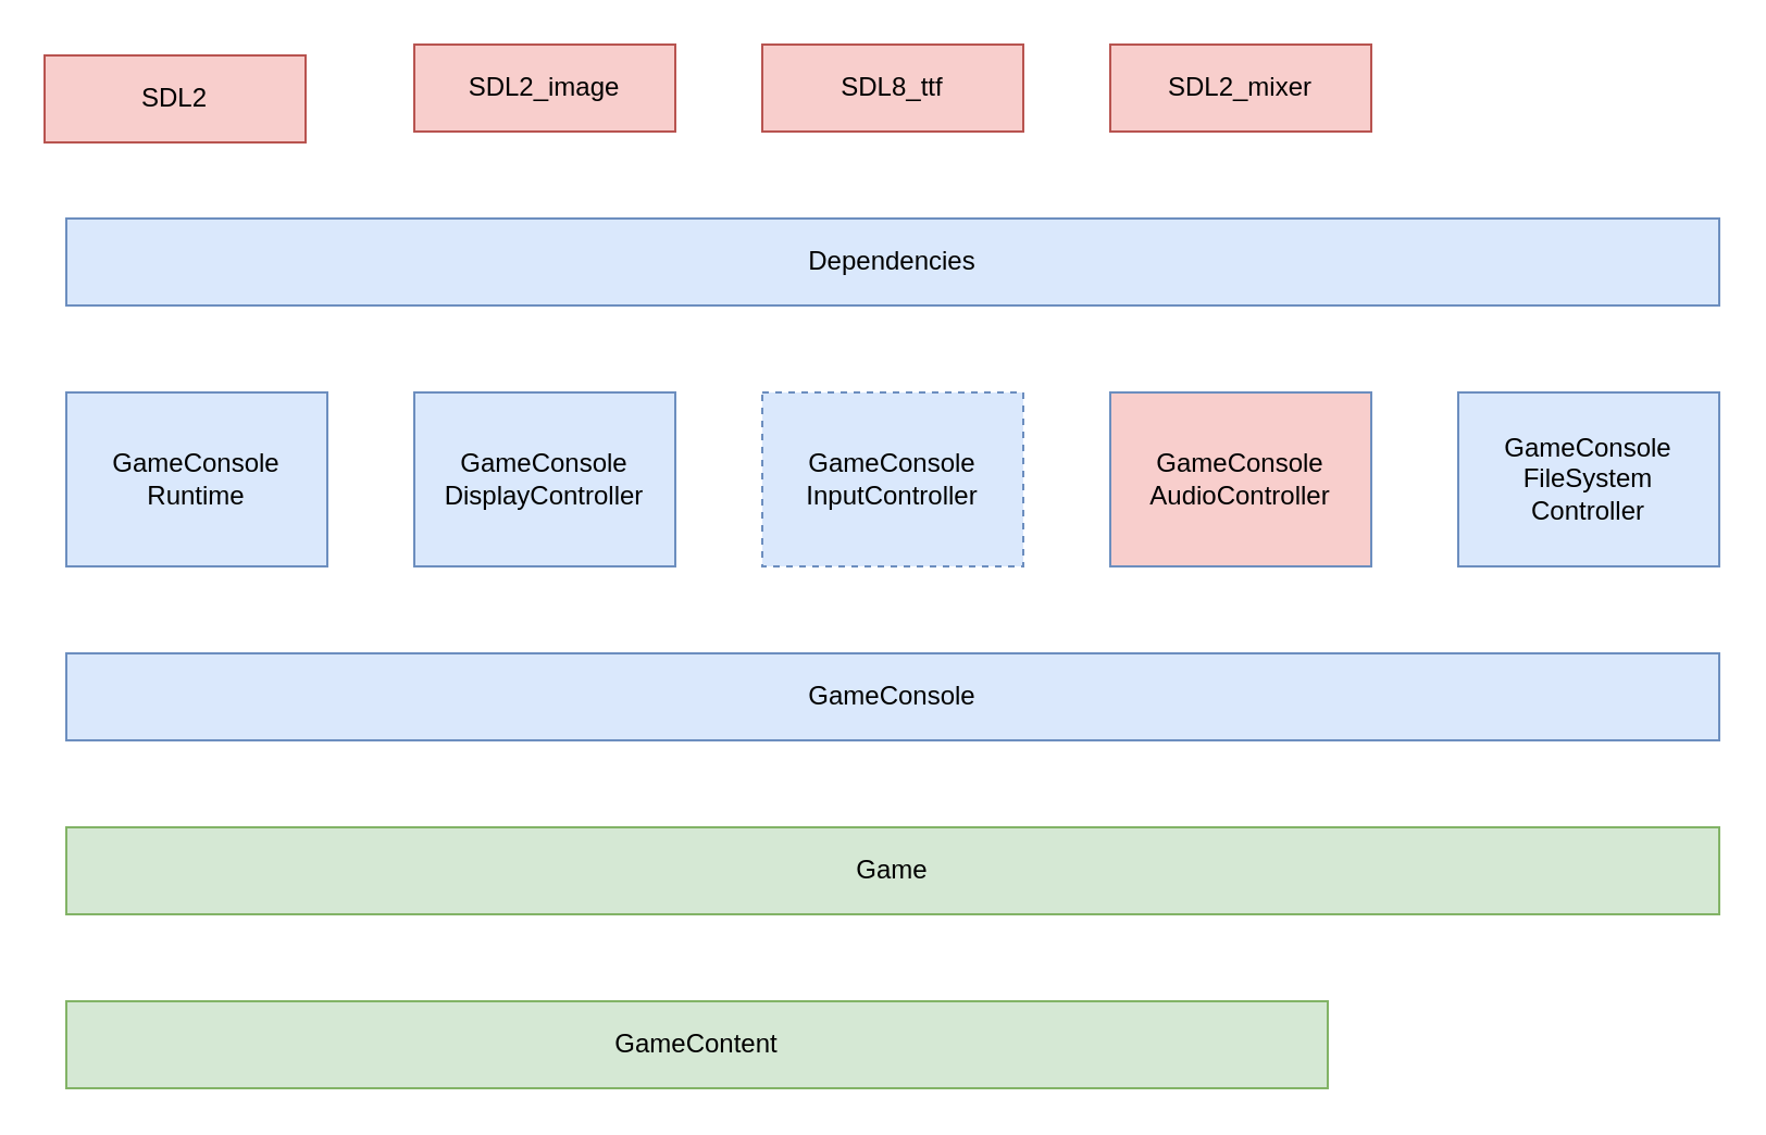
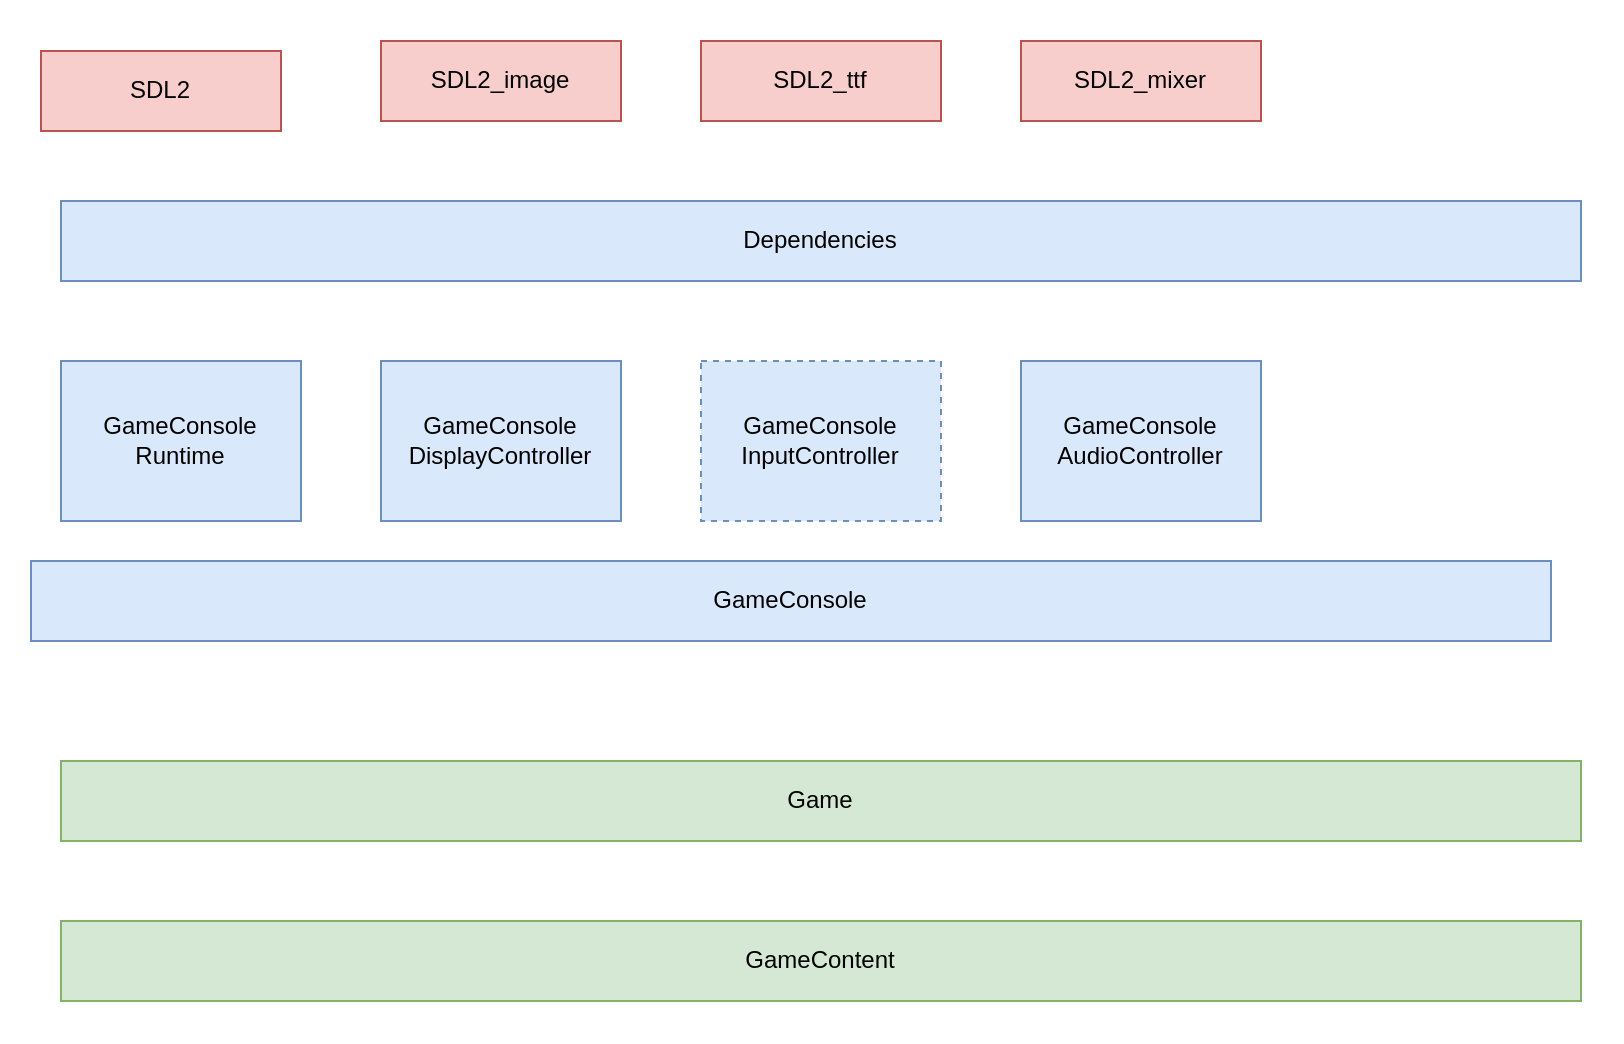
  <mxCell id="0" />
  <mxCell id="1" parent="0" />
- <mxCell id="2" value="GameConsole" style="rounded=0;whiteSpace=wrap;html=1;fillColor=#dae8fc;strokeColor=#6c8ebf;" vertex="1" parent="1"><mxGeometry y="300" width="760" height="40" as="geometry" x="30" /></mxCell>
+ <mxCell id="2" value="GameConsole" style="rounded=0;whiteSpace=wrap;html=1;fillColor=#dae8fc;strokeColor=#6c8ebf;" vertex="1" parent="1"><mxGeometry x="15" y="280" width="760" height="40" as="geometry" /></mxCell>
  <mxCell id="3" value="Game" style="rounded=0;whiteSpace=wrap;html=1;fillColor=#d5e8d4;strokeColor=#82b366;" vertex="1" parent="1"><mxGeometry y="380" width="760" height="40" as="geometry" x="30" /></mxCell>
  <mxCell id="4" value="GameConsole&lt;br&gt;DisplayController" style="rounded=0;whiteSpace=wrap;html=1;fillColor=#dae8fc;strokeColor=#6c8ebf;" vertex="1" parent="1"><mxGeometry x="190" y="180" width="120" height="80" as="geometry" /></mxCell>
  <mxCell id="5" value="GameConsole&lt;br&gt;InputController" style="rounded=0;whiteSpace=wrap;html=1;fillColor=#dae8fc;strokeColor=#6c8ebf;dashed=1;" vertex="1" parent="1"><mxGeometry x="350" y="180" width="120" height="80" as="geometry" /></mxCell>
- <mxCell id="6" value="GameConsole&lt;br&gt;AudioController" style="rounded=0;whiteSpace=wrap;html=1;fillColor=#f8cecc;strokeColor=#6c8ebf;" vertex="1" parent="1"><mxGeometry x="510" y="180" width="120" height="80" as="geometry" /></mxCell>
- <mxCell id="7" value="GameContent" style="rounded=0;whiteSpace=wrap;html=1;fillColor=#d5e8d4;strokeColor=#82b366;" vertex="1" parent="1"><mxGeometry x="30" y="460" width="580" height="40" as="geometry" /></mxCell>
+ <mxCell id="6" value="GameConsole&lt;br&gt;AudioController" style="rounded=0;whiteSpace=wrap;html=1;fillColor=#dae8fc;strokeColor=#6c8ebf;" vertex="1" parent="1"><mxGeometry x="510" y="180" width="120" height="80" as="geometry" /></mxCell>
+ <mxCell id="7" value="GameContent" style="rounded=0;whiteSpace=wrap;html=1;fillColor=#d5e8d4;strokeColor=#82b366;" vertex="1" parent="1"><mxGeometry y="460" width="760" height="40" as="geometry" x="30" /></mxCell>
  <mxCell id="8" value="SDL2" style="rounded=0;whiteSpace=wrap;html=1;fillColor=#f8cecc;strokeColor=#b85450;" vertex="1" parent="1"><mxGeometry x="20" y="25" width="120" height="40" as="geometry" /></mxCell>
  <mxCell id="9" value="Dependencies" style="rounded=0;whiteSpace=wrap;html=1;fillColor=#dae8fc;strokeColor=#6c8ebf;" vertex="1" parent="1"><mxGeometry y="100" width="760" height="40" as="geometry" x="30" /></mxCell>
- <mxCell id="10" value="GameConsole&lt;br&gt;FileSystem&lt;br&gt;Controller" style="rounded=0;whiteSpace=wrap;html=1;fillColor=#dae8fc;strokeColor=#6c8ebf;" vertex="1" parent="1"><mxGeometry x="670" y="180" width="120" height="80" as="geometry" /></mxCell>
  <mxCell id="11" value="GameConsole&lt;br&gt;Runtime" style="rounded=0;whiteSpace=wrap;html=1;fillColor=#dae8fc;strokeColor=#6c8ebf;" vertex="1" parent="1"><mxGeometry y="180" width="120" height="80" as="geometry" x="30" /></mxCell>
  <mxCell id="12" value="SDL2_image" style="rounded=0;whiteSpace=wrap;html=1;fillColor=#f8cecc;strokeColor=#b85450;" vertex="1" parent="1"><mxGeometry x="190" width="120" height="40" as="geometry" y="20" /></mxCell>
- <mxCell id="13" value="SDL8_ttf" style="rounded=0;whiteSpace=wrap;html=1;fillColor=#f8cecc;strokeColor=#b85450;" vertex="1" parent="1"><mxGeometry x="350" width="120" height="40" as="geometry" y="20" /></mxCell>
+ <mxCell id="13" value="SDL2_ttf" style="rounded=0;whiteSpace=wrap;html=1;fillColor=#f8cecc;strokeColor=#b85450;" vertex="1" parent="1"><mxGeometry x="350" width="120" height="40" as="geometry" y="20" /></mxCell>
  <mxCell id="14" value="SDL2_mixer" style="rounded=0;whiteSpace=wrap;html=1;fillColor=#f8cecc;strokeColor=#b85450;" vertex="1" parent="1"><mxGeometry x="510" width="120" height="40" as="geometry" y="20" /></mxCell>
